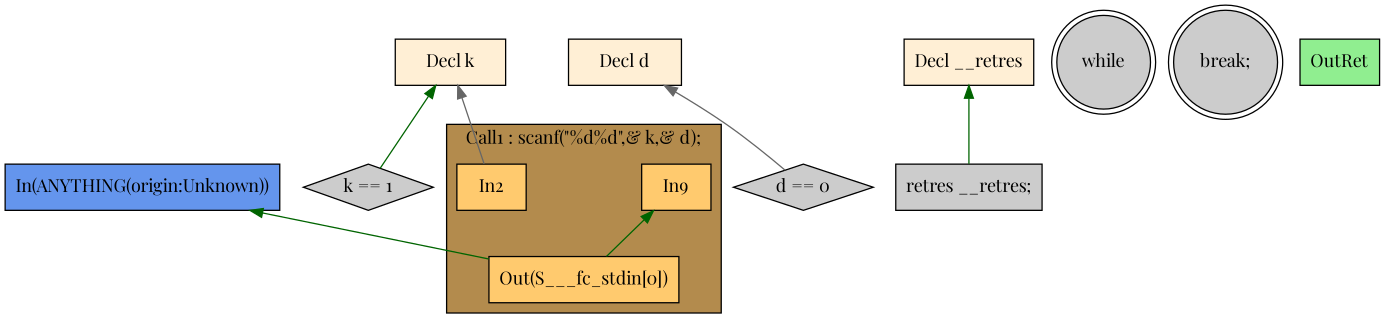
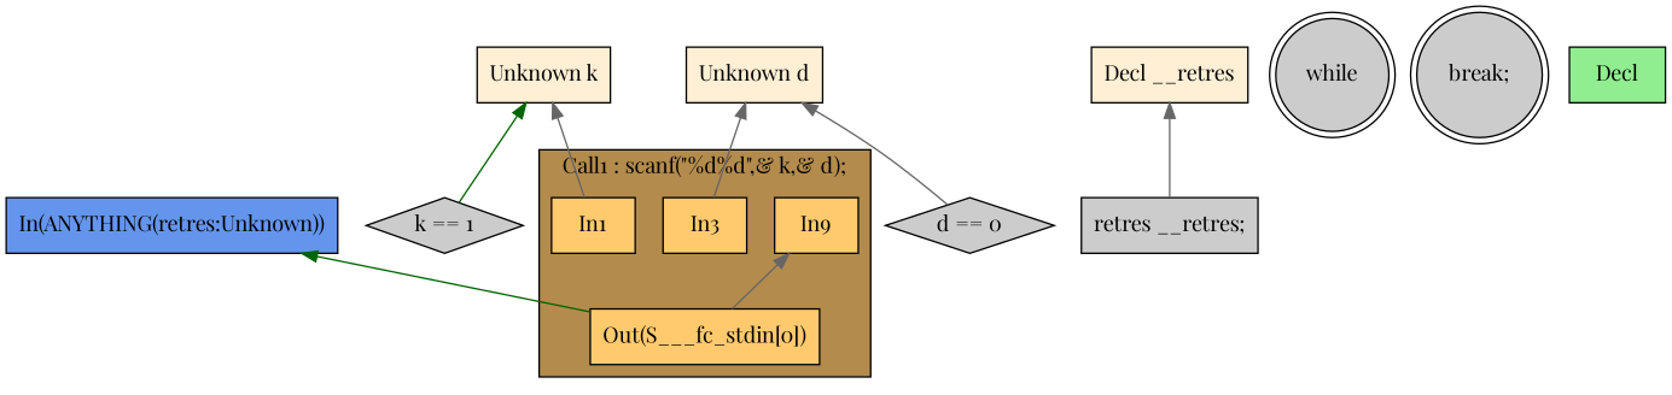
  digraph {
    fontname="Playfair Display"
    rankdir=TB
    node [fillcolor="#CCCCCC" fontname="Playfair Display" shape=box style=filled]
    edge [color=darkgreen dir=back fontname="Playfair Display"]
    n1 [fillcolor="#FFCA6E" label=In9]
-   n2 [fillcolor="#FFCA6E" label=In2]
+   n2 [fillcolor="#FFCA6E" label=In1]
+   n3 [fillcolor="#FFCA6E" label=In3]
    n4 [fillcolor="#FFCA6E" label="Out(S___fc_stdin[0])"]
-   n5 [fillcolor="#FFEFD5" label="Decl k"]
+   n5 [fillcolor="#FFEFD5" label="Unknown k"]
    n6 [label="k == 1" shape=diamond]
-   n7 [fillcolor="#FFEFD5" label="Decl d"]
+   n7 [fillcolor="#FFEFD5" label="Unknown d"]
    n8 [label="d == 0" shape=diamond]
    n9 [fillcolor="#FFEFD5" label="Decl __retres"]
    n10 [label="retres __retres;"]
    n11 [label=while shape=doublecircle]
    n12 [label="break;" shape=doublecircle]
-   n13 [fillcolor="#90EE90" label=OutRet]
-   n14 [fillcolor="#6495ED" label="In(ANYTHING(origin:Unknown))"]
+   n13 [fillcolor="#90EE90" label=Decl]
+   n14 [fillcolor="#6495ED" label="In(ANYTHING(retres:Unknown))"]
    subgraph cluster_1 {
      fillcolor="#B38B4D"
      label="Call1 : scanf(\"%d%d\",& k,& d);"
      style=filled
      n1
      n2
+     n3
      n4
    }
-   n1 -> n4
+   n1 -> n4 [color=gray40]
    n5 -> n2 [color=gray40]
    n5 -> n6
+   n7 -> n3 [color=gray40]
    n7 -> n8 [color=gray40]
-   n9 -> n10
+   n9 -> n10 [color=gray40]
    n14 -> n4
  }
